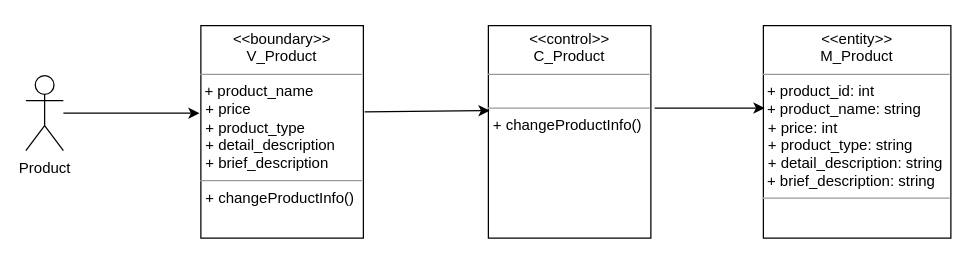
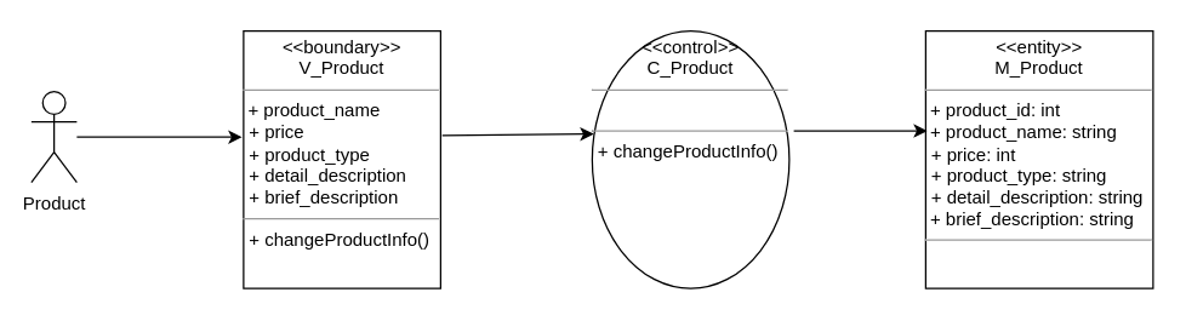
  <mxCell id="0" />
  <mxCell id="1" parent="0" />
  <mxCell id="2" value="Product" style="shape=umlActor;verticalLabelPosition=bottom;verticalAlign=top;html=1;" parent="1" vertex="1"><mxGeometry x="20" y="60" width="30" height="60" as="geometry" /></mxCell>
  <mxCell id="3" value="&lt;p style=&quot;margin: 0px ; margin-top: 4px ; text-align: center&quot;&gt;&lt;i&gt;&amp;lt;&lt;/i&gt;&amp;lt;boundary&lt;i&gt;&amp;gt;&amp;gt;&lt;/i&gt;&lt;br&gt;V_Product&lt;/p&gt;&lt;hr size=&quot;1&quot;&gt;&amp;nbsp;+ product_name&lt;br&gt;&lt;p style=&quot;margin: 0px ; margin-left: 4px&quot;&gt;+ price&lt;br&gt;&lt;/p&gt;&lt;p style=&quot;margin: 0px ; margin-left: 4px&quot;&gt;+ product_type&lt;br&gt;&lt;/p&gt;&lt;p style=&quot;margin: 0px ; margin-left: 4px&quot;&gt;+ detail_description&lt;br&gt;&lt;/p&gt;&lt;p style=&quot;margin: 0px ; margin-left: 4px&quot;&gt;+ brief_description&lt;br&gt;&lt;/p&gt;&lt;hr size=&quot;1&quot;&gt;&lt;p style=&quot;margin: 0px ; margin-left: 4px&quot;&gt;+ changeProductInfo()&lt;br&gt;&lt;/p&gt;" style="verticalAlign=top;align=left;overflow=fill;fontSize=12;fontFamily=Helvetica;html=1;" parent="1" vertex="1"><mxGeometry x="160" y="20" width="130" height="170" as="geometry" /></mxCell>
- <mxCell id="4" value="&lt;p style=&quot;margin: 0px ; margin-top: 4px ; text-align: center&quot;&gt;&lt;i&gt;&amp;lt;&lt;/i&gt;&amp;lt;control&lt;i&gt;&amp;gt;&amp;gt;&lt;/i&gt;&lt;br&gt;C_Product&lt;/p&gt;&lt;hr size=&quot;1&quot;&gt;&lt;br&gt;&lt;hr size=&quot;1&quot;&gt;&lt;p style=&quot;margin: 0px ; margin-left: 4px&quot;&gt;+ changeProductInfo()&lt;br&gt;&lt;br&gt;&lt;/p&gt;" style="verticalAlign=top;align=left;overflow=fill;fontSize=12;fontFamily=Helvetica;html=1;" parent="1" vertex="1"><mxGeometry x="390" y="20" width="130" height="170" as="geometry" /></mxCell>
+ <mxCell id="4" value="&lt;p style=&quot;margin: 0px ; margin-top: 4px ; text-align: center&quot;&gt;&lt;i&gt;&amp;lt;&lt;/i&gt;&amp;lt;control&lt;i&gt;&amp;gt;&amp;gt;&lt;/i&gt;&lt;br&gt;C_Product&lt;/p&gt;&lt;hr size=&quot;1&quot;&gt;&lt;br&gt;&lt;hr size=&quot;1&quot;&gt;&lt;p style=&quot;margin: 0px ; margin-left: 4px&quot;&gt;+ changeProductInfo()&lt;br&gt;&lt;br&gt;&lt;/p&gt;" style="ellipse;verticalAlign=top;align=left;overflow=fill;fontSize=12;fontFamily=Helvetica;html=1;" parent="1" vertex="1"><mxGeometry x="390" y="20" width="130" height="170" as="geometry" /></mxCell>
  <mxCell id="5" value="" style="endArrow=classic;html=1;exitX=1.008;exitY=0.406;exitDx=0;exitDy=0;exitPerimeter=0;entryX=0.008;entryY=0.4;entryDx=0;entryDy=0;entryPerimeter=0;" parent="1" source="3" target="4" edge="1"><mxGeometry width="50" height="50" relative="1" as="geometry"><mxPoint x="350" y="100" as="sourcePoint" /><mxPoint x="400" y="50" as="targetPoint" /></mxGeometry></mxCell>
  <mxCell id="6" value="" style="endArrow=classic;html=1;entryX=-0.008;entryY=0.412;entryDx=0;entryDy=0;entryPerimeter=0;" parent="1" source="2" target="3" edge="1"><mxGeometry width="50" height="50" relative="1" as="geometry"><mxPoint x="350" y="100" as="sourcePoint" /><mxPoint x="400" y="50" as="targetPoint" /></mxGeometry></mxCell>
  <mxCell id="7" value="&lt;p style=&quot;margin: 0px ; margin-top: 4px ; text-align: center&quot;&gt;&lt;i&gt;&amp;lt;&lt;/i&gt;&amp;lt;entity&lt;i&gt;&amp;gt;&amp;gt;&lt;/i&gt;&lt;br&gt;M_Product&lt;/p&gt;&lt;hr size=&quot;1&quot;&gt;&lt;div&gt;&amp;nbsp;+ product_id: int&lt;br&gt;&lt;/div&gt;&lt;div&gt;&amp;nbsp;+ product_name: string&lt;br&gt;&lt;/div&gt;&lt;p style=&quot;margin: 0px ; margin-left: 4px&quot;&gt;+ price: int&lt;br&gt;&lt;/p&gt;&lt;p style=&quot;margin: 0px ; margin-left: 4px&quot;&gt;+ product_type: string&lt;br&gt;&lt;/p&gt;&lt;p style=&quot;margin: 0px ; margin-left: 4px&quot;&gt;+ detail_description: string&lt;br&gt;&lt;/p&gt;&amp;nbsp;+ brief_description: string&lt;br&gt;&lt;hr size=&quot;1&quot;&gt;&lt;p style=&quot;margin: 0px ; margin-left: 4px&quot;&gt;&lt;br&gt;&lt;br&gt;&lt;/p&gt;" style="verticalAlign=top;align=left;overflow=fill;fontSize=12;fontFamily=Helvetica;html=1;" parent="1" vertex="1"><mxGeometry x="610" y="20" width="150" height="170" as="geometry" /></mxCell>
  <mxCell id="8" value="" style="endArrow=classic;html=1;exitX=1.023;exitY=0.388;exitDx=0;exitDy=0;exitPerimeter=0;entryX=0.007;entryY=0.388;entryDx=0;entryDy=0;entryPerimeter=0;" parent="1" source="4" target="7" edge="1"><mxGeometry width="50" height="50" relative="1" as="geometry"><mxPoint x="550" y="100" as="sourcePoint" /><mxPoint x="600" y="50" as="targetPoint" /></mxGeometry></mxCell>
